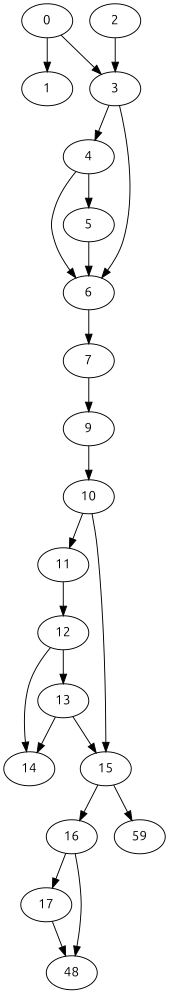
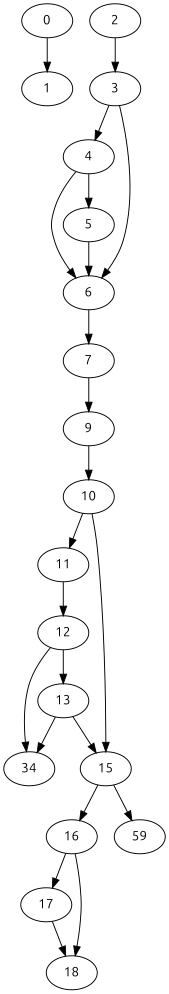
  digraph {
    fontname=Ubuntu
    node [fontname=Ubuntu]
    edge [fontname=Ubuntu]
    0
    1
    3
    4
    6
    2
    5
    7
    9
    10
    11
    15
    12
    16
    n15 [label=59]
-   14
+   14 [label=34]
    13
    17
-   18 [label=48]
+   18
    0 -> 1
-   0 -> 3
    3 -> 4
    3 -> 6
    4 -> 6
    4 -> 5
    6 -> 7
    2 -> 3
    5 -> 6
    7 -> 9
    9 -> 10
    10 -> 11
    10 -> 15
    11 -> 12
    15 -> 16
    15 -> n15
    12 -> 14
    12 -> 13
    16 -> 17
    16 -> 18
    13 -> 15
    13 -> 14
    17 -> 18
  }
